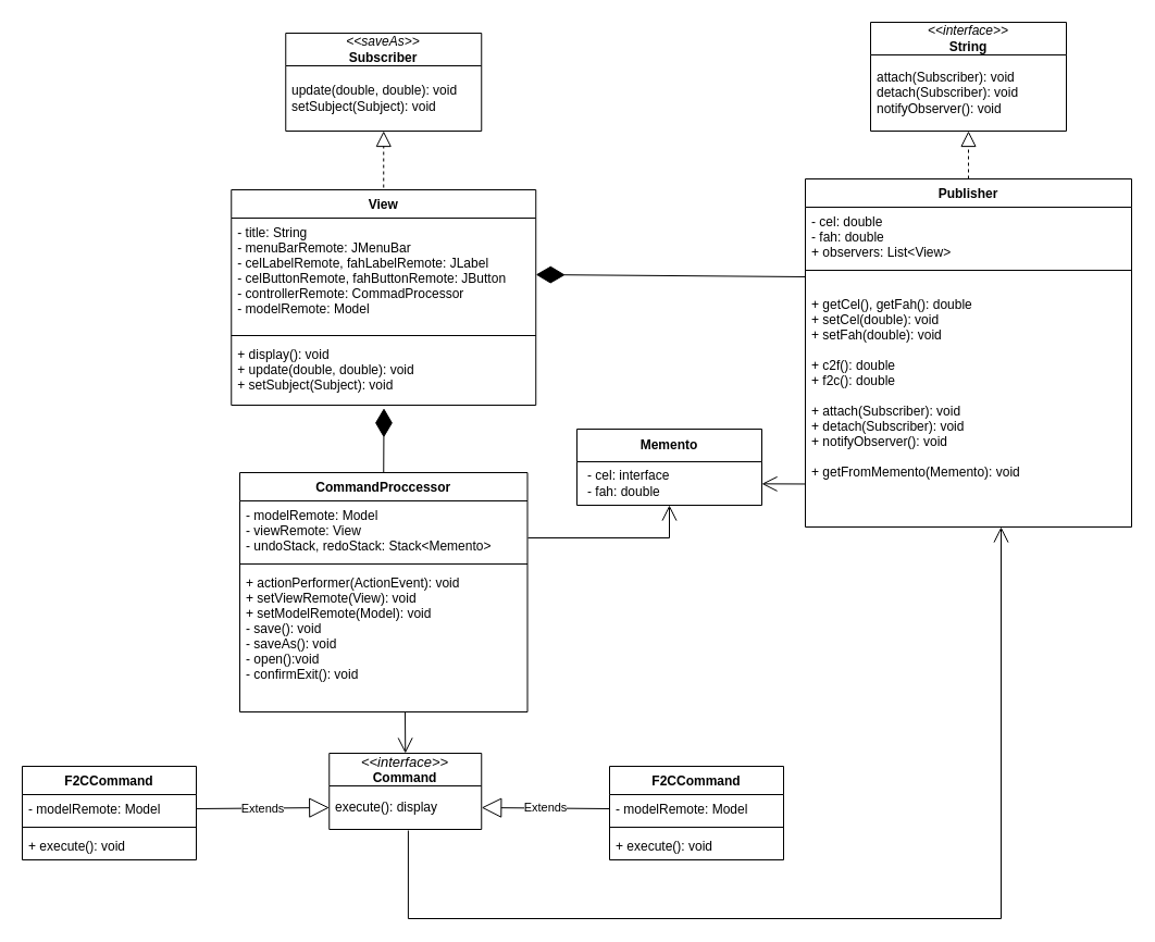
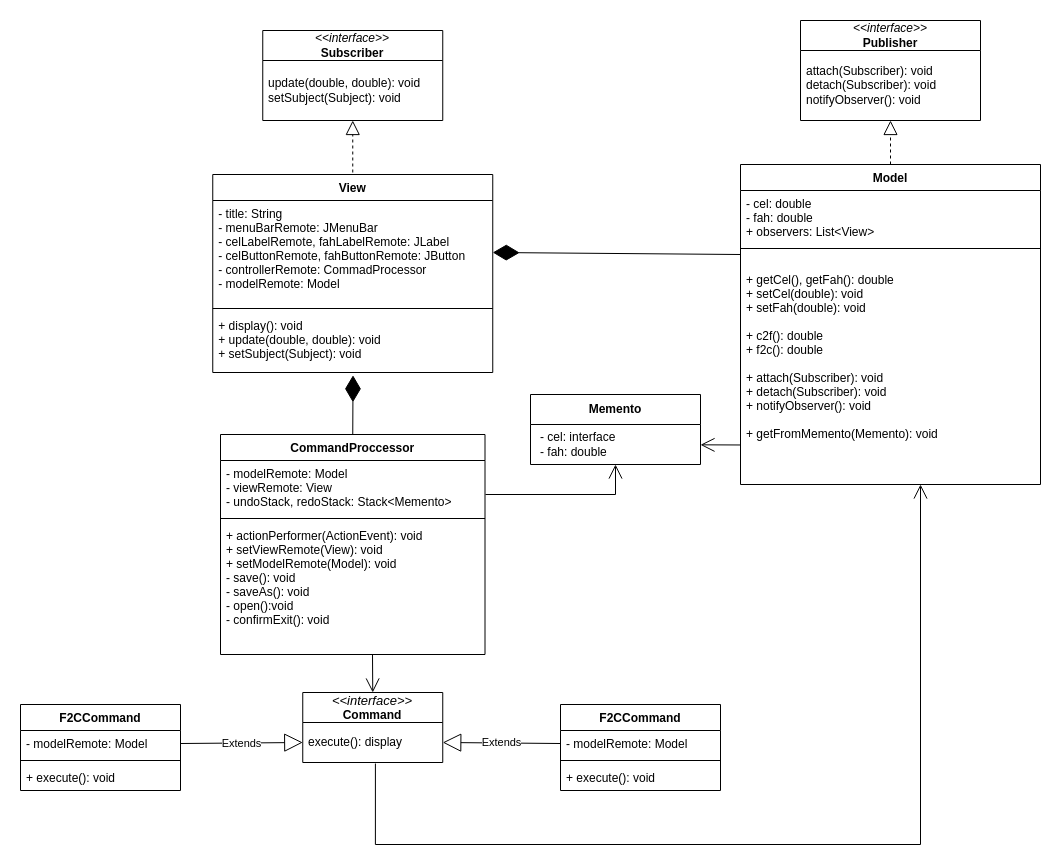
  <mxCell id="0" />
  <mxCell id="1" parent="0" />
  <mxCell id="2" value="&lt;i&gt;&lt;font style=&quot;font-size: 13px&quot;&gt;&amp;lt;&amp;lt;interface&amp;gt;&amp;gt;&lt;/font&gt;&lt;/i&gt;&lt;br&gt;&lt;b&gt;Command&lt;/b&gt;" style="swimlane;fontStyle=0;childLayout=stackLayout;horizontal=1;startSize=30;horizontalStack=0;resizeParent=1;resizeParentMax=0;resizeLast=0;collapsible=1;marginBottom=0;whiteSpace=wrap;html=1;" parent="1" vertex="1"><mxGeometry x="302.25" y="692" width="140" height="70" as="geometry" /></mxCell>
  <mxCell id="3" value="execute(): display" style="text;strokeColor=none;fillColor=none;align=left;verticalAlign=middle;spacingLeft=4;spacingRight=4;overflow=hidden;points=[[0,0.5],[1,0.5]];portConstraint=eastwest;rotatable=0;whiteSpace=wrap;html=1;" parent="2" vertex="1"><mxGeometry y="30" width="140" height="40" as="geometry" /></mxCell>
- <mxCell id="4" value="&lt;i&gt;&amp;lt;&amp;lt;saveAs&amp;gt;&amp;gt;&lt;br&gt;&lt;/i&gt;&lt;b&gt;Subscriber&lt;/b&gt;" style="swimlane;fontStyle=0;childLayout=stackLayout;horizontal=1;startSize=30;horizontalStack=0;resizeParent=1;resizeParentMax=0;resizeLast=0;collapsible=1;marginBottom=0;whiteSpace=wrap;html=1;" parent="1" vertex="1"><mxGeometry x="262.25" y="30" width="180" height="90" as="geometry" /></mxCell>
+ <mxCell id="4" value="&lt;i&gt;&amp;lt;&amp;lt;interface&amp;gt;&amp;gt;&lt;br&gt;&lt;/i&gt;&lt;b&gt;Subscriber&lt;/b&gt;" style="swimlane;fontStyle=0;childLayout=stackLayout;horizontal=1;startSize=30;horizontalStack=0;resizeParent=1;resizeParentMax=0;resizeLast=0;collapsible=1;marginBottom=0;whiteSpace=wrap;html=1;" parent="1" vertex="1"><mxGeometry x="262.25" y="30" width="180" height="90" as="geometry" /></mxCell>
  <mxCell id="5" value="update(double, double): void&lt;br&gt;setSubject(Subject): void" style="text;strokeColor=none;fillColor=none;align=left;verticalAlign=middle;spacingLeft=4;spacingRight=4;overflow=hidden;points=[[0,0.5],[1,0.5]];portConstraint=eastwest;rotatable=0;whiteSpace=wrap;html=1;" parent="4" vertex="1"><mxGeometry y="30" width="180" height="60" as="geometry" /></mxCell>
- <mxCell id="6" value="&lt;i&gt;&amp;lt;&amp;lt;interface&amp;gt;&amp;gt;&lt;/i&gt;&lt;br&gt;&lt;b&gt;String&lt;/b&gt;" style="swimlane;fontStyle=0;childLayout=stackLayout;horizontal=1;startSize=30;horizontalStack=0;resizeParent=1;resizeParentMax=0;resizeLast=0;collapsible=1;marginBottom=0;whiteSpace=wrap;html=1;" parent="1" vertex="1"><mxGeometry x="800" y="20" width="180" height="100" as="geometry" /></mxCell>
+ <mxCell id="6" value="&lt;i&gt;&amp;lt;&amp;lt;interface&amp;gt;&amp;gt;&lt;/i&gt;&lt;br&gt;&lt;b&gt;Publisher&lt;/b&gt;" style="swimlane;fontStyle=0;childLayout=stackLayout;horizontal=1;startSize=30;horizontalStack=0;resizeParent=1;resizeParentMax=0;resizeLast=0;collapsible=1;marginBottom=0;whiteSpace=wrap;html=1;" parent="1" vertex="1"><mxGeometry x="800" y="20" width="180" height="100" as="geometry" /></mxCell>
  <mxCell id="7" value="attach(Subscriber): void&lt;br&gt;detach(Subscriber): void&lt;br&gt;notifyObserver(): void" style="text;strokeColor=none;fillColor=none;align=left;verticalAlign=middle;spacingLeft=4;spacingRight=4;overflow=hidden;points=[[0,0.5],[1,0.5]];portConstraint=eastwest;rotatable=0;whiteSpace=wrap;html=1;" parent="6" vertex="1"><mxGeometry y="30" width="180" height="70" as="geometry" /></mxCell>
  <mxCell id="8" value="" style="endArrow=block;dashed=1;endFill=0;endSize=12;html=1;rounded=0;exitX=0.5;exitY=0;exitDx=0;exitDy=0;" parent="1" target="5" edge="1"><mxGeometry width="160" relative="1" as="geometry"><mxPoint x="352.25" y="184" as="sourcePoint" /><mxPoint x="155.63" y="256.32" as="targetPoint" /></mxGeometry></mxCell>
  <mxCell id="9" value="" style="endArrow=block;dashed=1;endFill=0;endSize=12;html=1;rounded=0;" parent="1" source="27" target="7" edge="1"><mxGeometry width="160" relative="1" as="geometry"><mxPoint x="831.596" as="sourcePoint" y="164" /><mxPoint x="838.82" y="213.85" as="targetPoint" /></mxGeometry></mxCell>
  <mxCell id="10" value="Memento" style="swimlane;fontStyle=1;childLayout=stackLayout;horizontal=1;startSize=30;horizontalStack=0;resizeParent=1;resizeParentMax=0;resizeLast=0;collapsible=1;marginBottom=0;whiteSpace=wrap;html=1;" parent="1" vertex="1"><mxGeometry x="530" y="394" width="170" height="70" as="geometry" /></mxCell>
  <mxCell id="11" value="&lt;p style=&quot;margin: 0px 0px 0px 4px;&quot;&gt;- cel: interface&lt;/p&gt;&lt;p style=&quot;margin: 0px 0px 0px 4px;&quot;&gt;- fah: double&lt;/p&gt;" style="text;strokeColor=none;fillColor=none;align=left;verticalAlign=middle;spacingLeft=4;spacingRight=4;overflow=hidden;points=[[0,0.5],[1,0.5]];portConstraint=eastwest;rotatable=0;whiteSpace=wrap;html=1;" parent="10" vertex="1"><mxGeometry y="30" width="170" height="40" as="geometry" /></mxCell>
  <mxCell id="12" value="CommandProccessor" style="swimlane;fontStyle=1;align=center;verticalAlign=top;childLayout=stackLayout;horizontal=1;startSize=26;horizontalStack=0;resizeParent=1;resizeParentMax=0;resizeLast=0;collapsible=1;marginBottom=0;" parent="1" vertex="1"><mxGeometry x="220" y="434" width="264.5" height="220" as="geometry" /></mxCell>
  <mxCell id="13" value="- modelRemote: Model&#10;- viewRemote: View&#10;- undoStack, redoStack: Stack&lt;Memento&gt;" style="text;strokeColor=none;fillColor=none;align=left;verticalAlign=top;spacingLeft=4;spacingRight=4;overflow=hidden;rotatable=0;points=[[0,0.5],[1,0.5]];portConstraint=eastwest;" parent="12" vertex="1"><mxGeometry y="26" width="264.5" height="54" as="geometry" /></mxCell>
  <mxCell id="14" value="" style="line;strokeWidth=1;fillColor=none;align=left;verticalAlign=middle;spacingTop=-1;spacingLeft=3;spacingRight=3;rotatable=0;labelPosition=right;points=[];portConstraint=eastwest;" parent="12" vertex="1"><mxGeometry y="80" width="264.5" height="8" as="geometry" /></mxCell>
  <mxCell id="15" value="+ actionPerformer(ActionEvent): void&#10;+ setViewRemote(View): void&#10;+ setModelRemote(Model): void&#10;- save(): void&#10;- saveAs(): void&#10;- open():void&#10;- confirmExit(): void" style="text;strokeColor=none;fillColor=none;align=left;verticalAlign=top;spacingLeft=4;spacingRight=4;overflow=hidden;rotatable=0;points=[[0,0.5],[1,0.5]];portConstraint=eastwest;" parent="12" vertex="1"><mxGeometry y="88" width="264.5" height="132" as="geometry" /></mxCell>
  <mxCell id="16" value="" style="endArrow=open;endFill=1;endSize=12;html=1;exitX=0;exitY=0.696;exitDx=0;exitDy=0;exitPerimeter=0;" parent="1" target="11" edge="1"><mxGeometry width="160" relative="1" as="geometry"><mxPoint x="740" y="444.48" as="sourcePoint" /><mxPoint x="530" y="564" as="targetPoint" /></mxGeometry></mxCell>
  <mxCell id="17" value="F2CCommand" style="swimlane;fontStyle=1;align=center;verticalAlign=top;childLayout=stackLayout;horizontal=1;startSize=26;horizontalStack=0;resizeParent=1;resizeParentMax=0;resizeLast=0;collapsible=1;marginBottom=0;" parent="1" vertex="1"><mxGeometry x="560" y="704" width="160" height="86" as="geometry" /></mxCell>
  <mxCell id="18" value="- modelRemote: Model" style="text;strokeColor=none;fillColor=none;align=left;verticalAlign=top;spacingLeft=4;spacingRight=4;overflow=hidden;rotatable=0;points=[[0,0.5],[1,0.5]];portConstraint=eastwest;" parent="17" vertex="1"><mxGeometry y="26" width="160" height="26" as="geometry" /></mxCell>
  <mxCell id="19" value="" style="line;strokeWidth=1;fillColor=none;align=left;verticalAlign=middle;spacingTop=-1;spacingLeft=3;spacingRight=3;rotatable=0;labelPosition=right;points=[];portConstraint=eastwest;" parent="17" vertex="1"><mxGeometry y="52" width="160" height="8" as="geometry" /></mxCell>
  <mxCell id="20" value="+ execute(): void" style="text;strokeColor=none;fillColor=none;align=left;verticalAlign=top;spacingLeft=4;spacingRight=4;overflow=hidden;rotatable=0;points=[[0,0.5],[1,0.5]];portConstraint=eastwest;fontStyle=0" parent="17" vertex="1"><mxGeometry y="60" width="160" height="26" as="geometry" /></mxCell>
  <mxCell id="21" value="F2CCommand" style="swimlane;fontStyle=1;align=center;verticalAlign=top;childLayout=stackLayout;horizontal=1;startSize=26;horizontalStack=0;resizeParent=1;resizeParentMax=0;resizeLast=0;collapsible=1;marginBottom=0;" parent="1" vertex="1"><mxGeometry x="20" y="704" width="160" height="86" as="geometry" /></mxCell>
  <mxCell id="22" value="- modelRemote: Model" style="text;strokeColor=none;fillColor=none;align=left;verticalAlign=top;spacingLeft=4;spacingRight=4;overflow=hidden;rotatable=0;points=[[0,0.5],[1,0.5]];portConstraint=eastwest;" parent="21" vertex="1"><mxGeometry y="26" width="160" height="26" as="geometry" /></mxCell>
  <mxCell id="23" value="" style="line;strokeWidth=1;fillColor=none;align=left;verticalAlign=middle;spacingTop=-1;spacingLeft=3;spacingRight=3;rotatable=0;labelPosition=right;points=[];portConstraint=eastwest;" parent="21" vertex="1"><mxGeometry y="52" width="160" height="8" as="geometry" /></mxCell>
  <mxCell id="24" value="+ execute(): void" style="text;strokeColor=none;fillColor=none;align=left;verticalAlign=top;spacingLeft=4;spacingRight=4;overflow=hidden;rotatable=0;points=[[0,0.5],[1,0.5]];portConstraint=eastwest;fontStyle=0" parent="21" vertex="1"><mxGeometry y="60" width="160" height="26" as="geometry" /></mxCell>
  <mxCell id="25" value="" style="endArrow=open;endFill=1;endSize=12;html=1;entryX=0.5;entryY=0;entryDx=0;entryDy=0;" parent="1" target="2" edge="1"><mxGeometry width="160" relative="1" as="geometry"><mxPoint x="372" y="654" as="sourcePoint" /><mxPoint x="278.628" y="698" as="targetPoint" /></mxGeometry></mxCell>
  <mxCell id="26" value="" style="endArrow=none;endFill=0;endSize=12;html=1;startArrow=open;startFill=0;startSize=12;edgeStyle=orthogonalEdgeStyle;rounded=0;" parent="1" source="11" edge="1"><mxGeometry width="160" relative="1" as="geometry"><mxPoint x="220" y="304" as="sourcePoint" /><mxPoint x="485" y="494" as="targetPoint" /><Array as="points"><mxPoint x="615" y="494" /><mxPoint x="484" y="494" /></Array></mxGeometry></mxCell>
- <mxCell id="27" value="Publisher" style="swimlane;fontStyle=1;align=center;verticalAlign=top;childLayout=stackLayout;horizontal=1;startSize=26;horizontalStack=0;resizeParent=1;resizeParentMax=0;resizeLast=0;collapsible=1;marginBottom=0;" parent="1" vertex="1"><mxGeometry x="740" width="300" height="320" as="geometry" y="164" /></mxCell>
+ <mxCell id="27" value="Model" style="swimlane;fontStyle=1;align=center;verticalAlign=top;childLayout=stackLayout;horizontal=1;startSize=26;horizontalStack=0;resizeParent=1;resizeParentMax=0;resizeLast=0;collapsible=1;marginBottom=0;" parent="1" vertex="1"><mxGeometry x="740" width="300" height="320" as="geometry" y="164" /></mxCell>
  <mxCell id="28" value="- cel: double&#10;- fah: double&#10;+ observers: List&lt;View&gt;" style="text;strokeColor=none;fillColor=none;align=left;verticalAlign=top;spacingLeft=4;spacingRight=4;overflow=hidden;rotatable=0;points=[[0,0.5],[1,0.5]];portConstraint=eastwest;" parent="27" vertex="1"><mxGeometry y="26" width="300" height="54" as="geometry" /></mxCell>
  <mxCell id="29" value="" style="line;strokeWidth=1;fillColor=none;align=left;verticalAlign=middle;spacingTop=-1;spacingLeft=3;spacingRight=3;rotatable=0;labelPosition=right;points=[];portConstraint=eastwest;" parent="27" vertex="1"><mxGeometry y="80" width="300" height="8" as="geometry" /></mxCell>
  <mxCell id="30" value="&#10;+ getCel(), getFah(): double&#10;+ setCel(double): void&#10;+ setFah(double): void&#10;&#10;+ c2f(): double&#10;+ f2c(): double&#10;&#10;+ attach(Subscriber): void&#10;+ detach(Subscriber): void&#10;+ notifyObserver(): void&#10;&#10;+ getFromMemento(Memento): void" style="text;strokeColor=none;fillColor=none;align=left;verticalAlign=top;spacingLeft=4;spacingRight=4;overflow=hidden;rotatable=0;points=[[0,0.5],[1,0.5]];portConstraint=eastwest;" parent="27" vertex="1"><mxGeometry y="88" width="300" height="232" as="geometry" /></mxCell>
  <mxCell id="31" value="View" style="swimlane;fontStyle=1;align=center;verticalAlign=top;childLayout=stackLayout;horizontal=1;startSize=26;horizontalStack=0;resizeParent=1;resizeParentMax=0;resizeLast=0;collapsible=1;marginBottom=0;" parent="1" vertex="1"><mxGeometry x="212.25" y="174" width="280" height="198" as="geometry" /></mxCell>
  <mxCell id="32" value="- title: String&#10;- menuBarRemote: JMenuBar&#10;- celLabelRemote, fahLabelRemote: JLabel&#10;- celButtonRemote, fahButtonRemote: JButton&#10;- controllerRemote: CommadProcessor&#10;- modelRemote: Model" style="text;strokeColor=none;fillColor=none;align=left;verticalAlign=top;spacingLeft=4;spacingRight=4;overflow=hidden;rotatable=0;points=[[0,0.5],[1,0.5]];portConstraint=eastwest;" parent="31" vertex="1"><mxGeometry y="26" width="280" height="104" as="geometry" /></mxCell>
  <mxCell id="33" value="" style="line;strokeWidth=1;fillColor=none;align=left;verticalAlign=middle;spacingTop=-1;spacingLeft=3;spacingRight=3;rotatable=0;labelPosition=right;points=[];portConstraint=eastwest;" parent="31" vertex="1"><mxGeometry y="130" width="280" height="8" as="geometry" /></mxCell>
  <mxCell id="34" value="+ display(): void&#10;+ update(double, double): void&#10;+ setSubject(Subject): void" style="text;strokeColor=none;fillColor=none;align=left;verticalAlign=top;spacingLeft=4;spacingRight=4;overflow=hidden;rotatable=0;points=[[0,0.5],[1,0.5]];portConstraint=eastwest;" parent="31" vertex="1"><mxGeometry y="138" width="280" height="60" as="geometry" /></mxCell>
  <mxCell id="35" value="" style="endArrow=diamondThin;endFill=1;endSize=24;html=1;exitX=0.5;exitY=0;exitDx=0;exitDy=0;entryX=0.501;entryY=1.047;entryDx=0;entryDy=0;entryPerimeter=0;" edge="1" parent="1" source="12" target="34"><mxGeometry width="160" relative="1" as="geometry"><mxPoint x="540" y="424" as="sourcePoint" /><mxPoint x="353" y="364" as="targetPoint" /></mxGeometry></mxCell>
  <mxCell id="36" value="" style="endArrow=diamondThin;endFill=1;endSize=24;html=1;entryX=1;entryY=0.5;entryDx=0;entryDy=0;" edge="1" parent="1" target="32"><mxGeometry width="160" relative="1" as="geometry"><mxPoint x="740" y="254" as="sourcePoint" /><mxPoint x="700" y="424" as="targetPoint" /></mxGeometry></mxCell>
  <mxCell id="37" value="Extends" style="endArrow=block;endSize=16;endFill=0;html=1;exitX=1;exitY=0.5;exitDx=0;exitDy=0;entryX=0;entryY=0.5;entryDx=0;entryDy=0;" edge="1" parent="1" source="22" target="3"><mxGeometry width="160" relative="1" as="geometry"><mxPoint x="540" y="694" as="sourcePoint" /><mxPoint x="300" y="731" as="targetPoint" /></mxGeometry></mxCell>
  <mxCell id="38" value="Extends" style="endArrow=block;endSize=16;endFill=0;html=1;entryX=1;entryY=0.5;entryDx=0;entryDy=0;exitX=0;exitY=0.5;exitDx=0;exitDy=0;" edge="1" parent="1" source="18" target="3"><mxGeometry width="160" relative="1" as="geometry"><mxPoint x="540" y="694" as="sourcePoint" /><mxPoint x="700" y="694" as="targetPoint" /></mxGeometry></mxCell>
  <mxCell id="39" value="" style="endArrow=open;endFill=1;endSize=12;html=1;exitX=0.519;exitY=1.026;exitDx=0;exitDy=0;exitPerimeter=0;edgeStyle=orthogonalEdgeStyle;rounded=0;" edge="1" parent="1" source="3"><mxGeometry width="160" relative="1" as="geometry"><mxPoint x="540" y="694" as="sourcePoint" /><mxPoint x="920" y="484" as="targetPoint" /><Array as="points"><mxPoint x="375" y="844" /><mxPoint x="920" y="844" /></Array></mxGeometry></mxCell>
